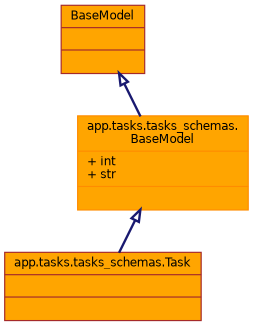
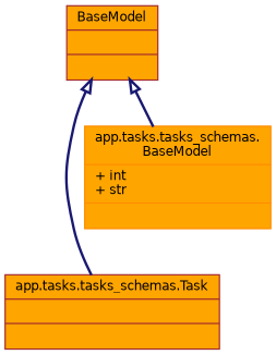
  digraph {
    node [color=brown fillcolor=orange fontname=Helvetica fontsize=10 shape=record style=filled]
    edge [arrowtail=onormal color=midnightblue dir=back fontname=Helvetica fontsize=10 labelfontname=Helvetica labelfontsize=10 style=bold]
    n1 [fontcolor=black height=0.2 label="{app.tasks.tasks_schemas.Task\n||}" width=0.4]
    n2 [color=darkorange height=0.2 label="{app.tasks.tasks_schemas.\lBaseModel\n|+ int\l+ str\l|}" width=0.4]
    n3 [height=0.2 label="{BaseModel\n||}" width=0.4]
-   n2 -> n1
+   n3 -> n1
    n3 -> n2
  }
